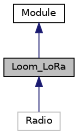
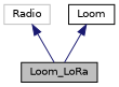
  digraph {
    node [color=black fillcolor=white fontname=Helvetica fontsize=10 shape=record style=filled]
    edge [color=midnightblue dir=back fontname=Helvetica fontsize=10 labelfontname=Helvetica labelfontsize=10 style=solid]
    n1 [fillcolor=grey75 fontcolor=black height=0.2 label=Loom_LoRa width=0.4]
    n2 [color=grey75 height=0.2 label=Radio width=0.4]
-   n3 [height=0.2 label=Module width=0.4]
-   n1 -> n2
+   n3 [height=0.2 label=Loom width=0.4]
+   n2 -> n1
    n3 -> n1
  }
